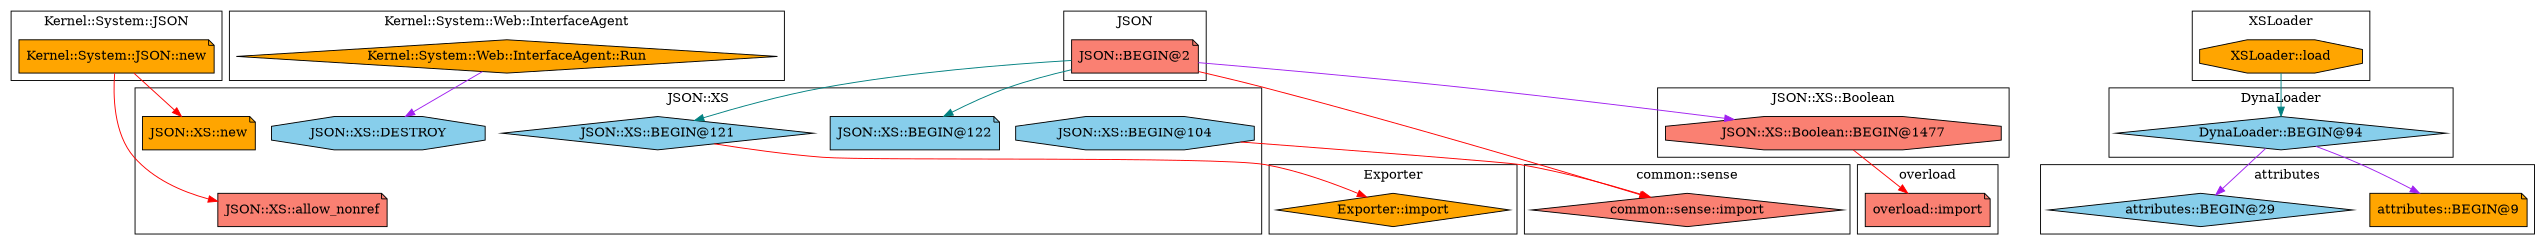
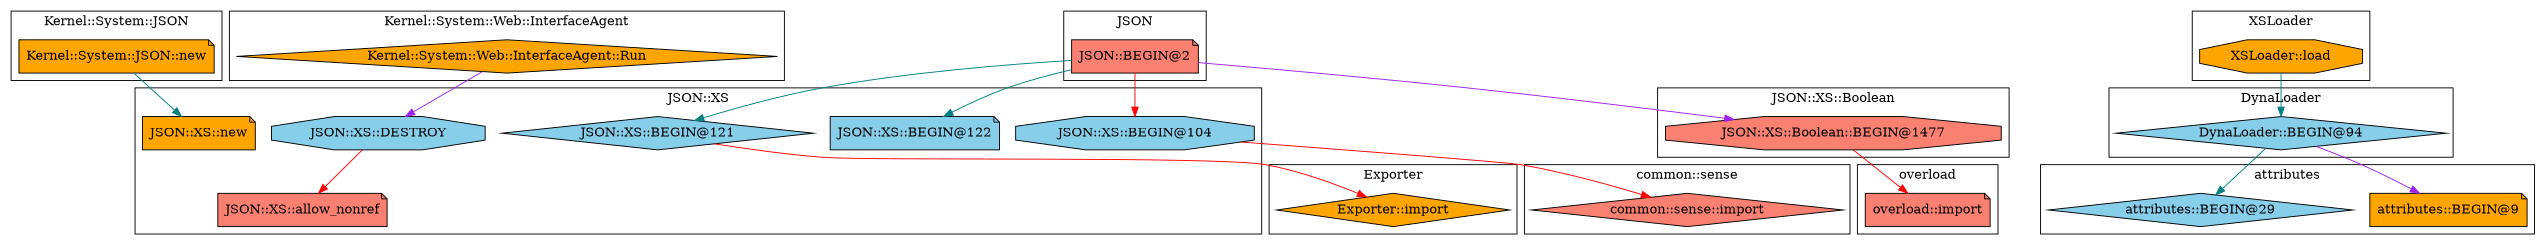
  digraph {
    node [fillcolor=skyblue shape=note style=filled]
    edge [color=red]
    "JSON::XS::BEGIN@104" [shape=octagon]
    "JSON::XS::allow_nonref" [fillcolor=salmon]
    "JSON::XS::new" [fillcolor=orange]
    "JSON::XS::DESTROY" [shape=octagon]
    "JSON::XS::BEGIN@121" [shape=diamond]
    "JSON::XS::BEGIN@122"
    "Kernel::System::JSON::new" [fillcolor=orange]
    "DynaLoader::BEGIN@94" [shape=diamond]
    "common::sense::import" [fillcolor=salmon shape=diamond]
    "attributes::BEGIN@9" [fillcolor=orange]
    "attributes::BEGIN@29" [shape=diamond]
    "XSLoader::load" [fillcolor=orange shape=octagon]
    "JSON::XS::Boolean::BEGIN@1477" [fillcolor=salmon shape=octagon]
    "Exporter::import" [fillcolor=orange shape=diamond]
    "Kernel::System::Web::InterfaceAgent::Run" [fillcolor=orange shape=diamond]
    "overload::import" [fillcolor=salmon]
    "JSON::BEGIN@2" [fillcolor=salmon]
    subgraph cluster_1 {
      label="JSON::XS"
      "JSON::XS::BEGIN@104"
      "JSON::XS::allow_nonref"
      "JSON::XS::new"
      "JSON::XS::DESTROY"
      "JSON::XS::BEGIN@121"
      "JSON::XS::BEGIN@122"
    }
    subgraph cluster_2 {
      label="Kernel::System::JSON"
      "Kernel::System::JSON::new"
    }
    subgraph cluster_3 {
      label=DynaLoader
      "DynaLoader::BEGIN@94"
    }
    subgraph cluster_4 {
      label="common::sense"
      "common::sense::import"
    }
    subgraph cluster_5 {
      label=attributes
      "attributes::BEGIN@9"
      "attributes::BEGIN@29"
    }
    subgraph cluster_6 {
      label=XSLoader
      "XSLoader::load"
    }
    subgraph cluster_7 {
      label="JSON::XS::Boolean"
      "JSON::XS::Boolean::BEGIN@1477"
    }
    subgraph cluster_8 {
      label=Exporter
      "Exporter::import"
    }
    subgraph cluster_9 {
      label="Kernel::System::Web::InterfaceAgent"
      "Kernel::System::Web::InterfaceAgent::Run"
    }
    subgraph cluster_10 {
      label=overload
      "overload::import"
    }
    subgraph cluster_11 {
      label=JSON
      "JSON::BEGIN@2"
    }
    "JSON::XS::BEGIN@104" -> "common::sense::import"
    "JSON::XS::BEGIN@121" -> "Exporter::import"
-   "Kernel::System::JSON::new" -> "JSON::XS::allow_nonref"
-   "Kernel::System::JSON::new" -> "JSON::XS::new"
+   "JSON::XS::DESTROY" -> "JSON::XS::allow_nonref"
+   "Kernel::System::JSON::new" -> "JSON::XS::new" [color=teal]
    "DynaLoader::BEGIN@94" -> "attributes::BEGIN@9" [color=purple]
-   "DynaLoader::BEGIN@94" -> "attributes::BEGIN@29" [color=purple]
+   "DynaLoader::BEGIN@94" -> "attributes::BEGIN@29" [color=teal]
    "XSLoader::load" -> "DynaLoader::BEGIN@94" [color=teal]
    "JSON::XS::Boolean::BEGIN@1477" -> "overload::import"
    "Kernel::System::Web::InterfaceAgent::Run" -> "JSON::XS::DESTROY" [color=purple]
-   "JSON::BEGIN@2" -> "common::sense::import"
+   "JSON::BEGIN@2" -> "JSON::XS::BEGIN@104"
    "JSON::BEGIN@2" -> "JSON::XS::BEGIN@121" [color=teal]
    "JSON::BEGIN@2" -> "JSON::XS::BEGIN@122" [color=teal]
    "JSON::BEGIN@2" -> "JSON::XS::Boolean::BEGIN@1477" [color=purple]
  }
